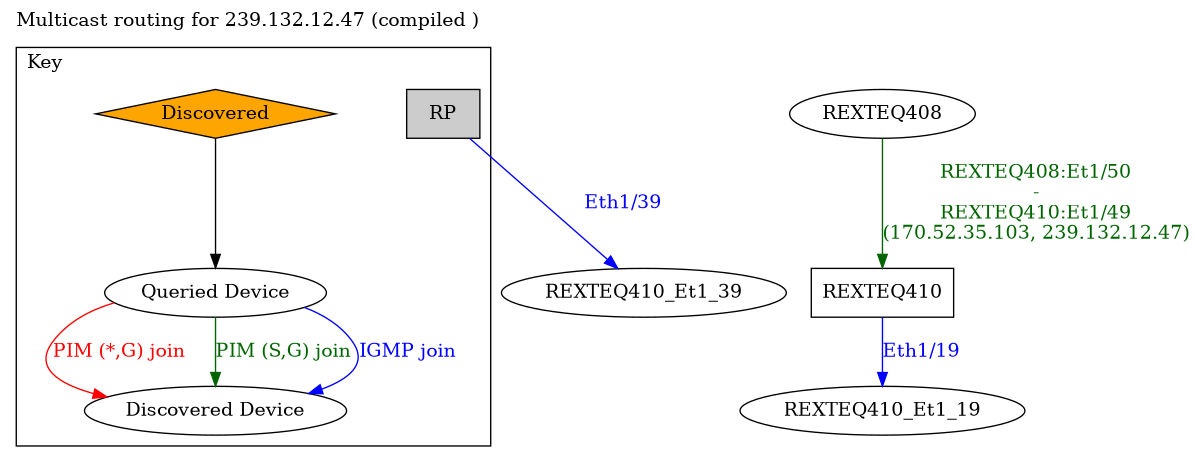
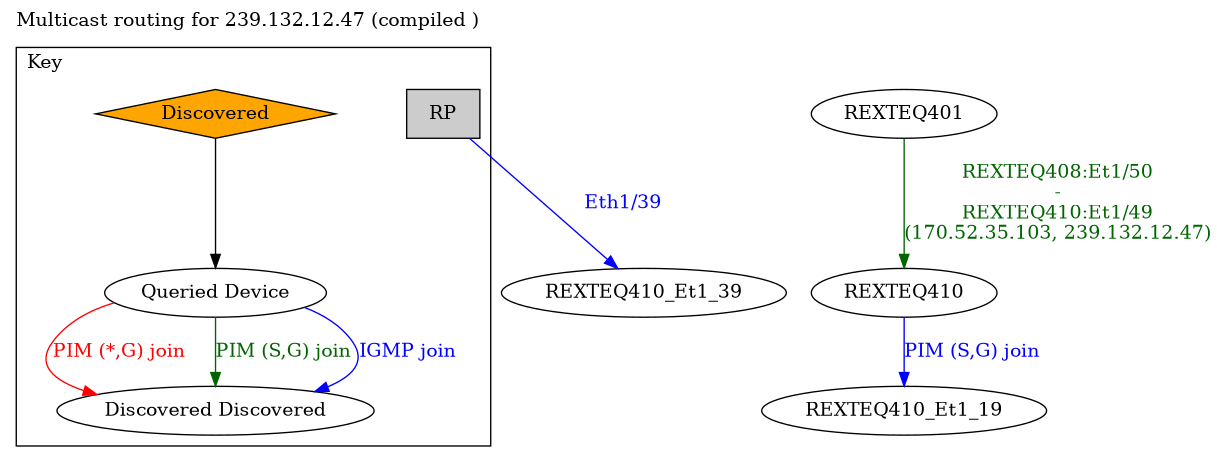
  digraph {
    label="Multicast routing for 239.132.12.47 (compiled )"
    labeljust=left
    labelloc=top
    edge [color=blue fontcolor=blue]
    n1 [fillcolor=grey80 label=RP shape=box style=filled]
    n2 [fillcolor=orange label=Discovered shape=diamond style=filled]
    n3 [label="Queried Device" shape=ellipse]
-   n4 [label="Discovered Device"]
+   n4 [label="Discovered Discovered"]
    REXTEQ410_Et1_39
-   REXTEQ410 [shape=box]
+   REXTEQ410 [shape=ellipse]
    REXTEQ410_Et1_19
-   REXTEQ408
+   REXTEQ408 [label=REXTEQ401]
    subgraph cluster_1 {
      label=Key
      n1
      n2
      n3
      n4
    }
    n1 -> REXTEQ410_Et1_39 [label="Eth1/39"]
    n2 -> n3 [color="" fontcolor=""]
    n3 -> n4 [color=red fontcolor=red label="PIM (*,G) join"]
    n3 -> n4 [color=darkgreen fontcolor=darkgreen label="PIM (S,G) join"]
    n3 -> n4 [label="IGMP join"]
-   REXTEQ410 -> REXTEQ410_Et1_19 [label="Eth1/19"]
+   REXTEQ410 -> REXTEQ410_Et1_19 [label="PIM (S,G) join"]
    REXTEQ408 -> REXTEQ410 [color=darkgreen fontcolor=darkgreen label="REXTEQ408:Et1/50\n-\nREXTEQ410:Et1/49\n(170.52.35.103, 239.132.12.47)"]
  }
